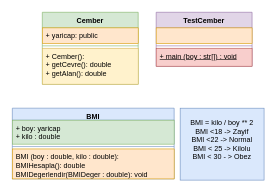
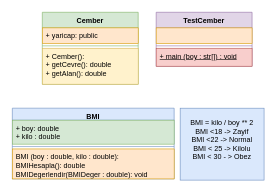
  <mxCell id="0" />
  <mxCell id="1" parent="0" />
  <mxCell id="2" value="Cember" style="swimlane;fontStyle=1;align=center;verticalAlign=top;childLayout=stackLayout;horizontal=1;startSize=26;horizontalStack=0;resizeParent=1;resizeParentMax=0;resizeLast=0;collapsible=1;marginBottom=0;whiteSpace=wrap;html=1;fillColor=#d5e8d4;strokeColor=#82b366;" vertex="1" parent="1"><mxGeometry x="70" y="20" width="160" height="120" as="geometry" /></mxCell>
  <mxCell id="3" value="+ yaricap: public" style="text;strokeColor=#d79b00;fillColor=#ffe6cc;align=left;verticalAlign=top;spacingLeft=4;spacingRight=4;overflow=hidden;rotatable=0;points=[[0,0.5],[1,0.5]];portConstraint=eastwest;whiteSpace=wrap;html=1;" vertex="1" parent="2"><mxGeometry y="26" width="160" height="26" as="geometry" /></mxCell>
  <mxCell id="4" value="" style="line;strokeWidth=1;fillColor=none;align=left;verticalAlign=middle;spacingTop=-1;spacingLeft=3;spacingRight=3;rotatable=0;labelPosition=right;points=[];portConstraint=eastwest;strokeColor=inherit;" vertex="1" parent="2"><mxGeometry y="52" width="160" height="8" as="geometry" /></mxCell>
  <mxCell id="5" value="+ Cember():&lt;div&gt;+ getCevre(): double&amp;nbsp;&lt;/div&gt;&lt;div&gt;+ getAlan(): double&lt;/div&gt;&lt;div&gt;&lt;br&gt;&lt;/div&gt;" style="text;strokeColor=#d6b656;fillColor=#fff2cc;align=left;verticalAlign=top;spacingLeft=4;spacingRight=4;overflow=hidden;rotatable=0;points=[[0,0.5],[1,0.5]];portConstraint=eastwest;whiteSpace=wrap;html=1;" vertex="1" parent="2"><mxGeometry y="60" width="160" height="60" as="geometry" /></mxCell>
  <mxCell id="6" value="TestCember" style="swimlane;fontStyle=1;align=center;verticalAlign=top;childLayout=stackLayout;horizontal=1;startSize=26;horizontalStack=0;resizeParent=1;resizeParentMax=0;resizeLast=0;collapsible=1;marginBottom=0;whiteSpace=wrap;html=1;fillColor=#e1d5e7;strokeColor=#9673a6;" vertex="1" parent="1"><mxGeometry x="260" y="20" width="160" height="90" as="geometry" /></mxCell>
  <mxCell id="7" value="" style="text;strokeColor=#d79b00;fillColor=#ffe6cc;align=left;verticalAlign=top;spacingLeft=4;spacingRight=4;overflow=hidden;rotatable=0;points=[[0,0.5],[1,0.5]];portConstraint=eastwest;whiteSpace=wrap;html=1;" vertex="1" parent="6"><mxGeometry y="26" width="160" height="26" as="geometry" /></mxCell>
  <mxCell id="8" value="" style="line;strokeWidth=1;fillColor=none;align=left;verticalAlign=middle;spacingTop=-1;spacingLeft=3;spacingRight=3;rotatable=0;labelPosition=right;points=[];portConstraint=eastwest;strokeColor=inherit;" vertex="1" parent="6"><mxGeometry y="52" width="160" height="8" as="geometry" /></mxCell>
  <mxCell id="9" value="&lt;div&gt;&lt;u&gt;+ main (boy : str[]) : void&lt;/u&gt;&lt;/div&gt;" style="text;strokeColor=#b85450;fillColor=#f8cecc;align=left;verticalAlign=top;spacingLeft=4;spacingRight=4;overflow=hidden;rotatable=0;points=[[0,0.5],[1,0.5]];portConstraint=eastwest;whiteSpace=wrap;html=1;" vertex="1" parent="6"><mxGeometry y="60" width="160" height="30" as="geometry" /></mxCell>
  <mxCell id="10" value="BMI" style="swimlane;fontStyle=1;align=center;verticalAlign=top;childLayout=stackLayout;horizontal=1;startSize=20;horizontalStack=0;resizeParent=1;resizeParentMax=0;resizeLast=0;collapsible=1;marginBottom=0;whiteSpace=wrap;html=1;fillColor=#dae8fc;strokeColor=#6c8ebf;" vertex="1" parent="1"><mxGeometry x="20" y="180" width="270" height="118" as="geometry" /></mxCell>
- <mxCell id="11" value="+ boy: yaricap&lt;div&gt;+ kilo : double&lt;/div&gt;" style="text;strokeColor=#82b366;fillColor=#d5e8d4;align=left;verticalAlign=top;spacingLeft=4;spacingRight=4;overflow=hidden;rotatable=0;points=[[0,0.5],[1,0.5]];portConstraint=eastwest;whiteSpace=wrap;html=1;" vertex="1" parent="10"><mxGeometry y="20" width="270" height="40" as="geometry" /></mxCell>
+ <mxCell id="11" value="+ boy: double&lt;div&gt;+ kilo : double&lt;/div&gt;" style="text;strokeColor=#82b366;fillColor=#d5e8d4;align=left;verticalAlign=top;spacingLeft=4;spacingRight=4;overflow=hidden;rotatable=0;points=[[0,0.5],[1,0.5]];portConstraint=eastwest;whiteSpace=wrap;html=1;" vertex="1" parent="10"><mxGeometry y="20" width="270" height="40" as="geometry" /></mxCell>
  <mxCell id="12" value="" style="line;strokeWidth=1;fillColor=none;align=left;verticalAlign=middle;spacingTop=-1;spacingLeft=3;spacingRight=3;rotatable=0;labelPosition=right;points=[];portConstraint=eastwest;strokeColor=inherit;" vertex="1" parent="10"><mxGeometry y="60" width="270" height="8" as="geometry" /></mxCell>
  <mxCell id="13" value="BMI (boy : double, kilo : double):&lt;div&gt;BMIHesapla(): double&lt;/div&gt;&lt;div&gt;BMIDegerlendir(BMIDeger : double): void&lt;/div&gt;" style="text;strokeColor=#d79b00;fillColor=#ffe6cc;align=left;verticalAlign=top;spacingLeft=4;spacingRight=4;overflow=hidden;rotatable=0;points=[[0,0.5],[1,0.5]];portConstraint=eastwest;whiteSpace=wrap;html=1;" vertex="1" parent="10"><mxGeometry y="68" width="270" height="50" as="geometry" /></mxCell>
  <mxCell id="14" value="BMI = kilo / boy ** 2&lt;div&gt;BMI &amp;lt;18 -&amp;gt; Zayif&lt;/div&gt;&lt;div&gt;BMI &amp;lt;22 -&amp;gt; Normal&lt;/div&gt;&lt;div&gt;BMI &amp;lt; 25 -&amp;gt; Kilolu&lt;/div&gt;&lt;div&gt;BMI &amp;lt; 30 - &amp;gt; Obez&lt;/div&gt;&lt;div&gt;&lt;span style=&quot;color: rgba(0, 0, 0, 0); font-family: monospace; font-size: 0px; text-align: start; text-wrap: nowrap;&quot;&gt;%3CmxGraphModel%3E%3Croot%3E%3CmxCell%20id%3D%220%22%2F%3E%3CmxCell%20id%3D%221%22%20parent%3D%220%22%2F%3E%3CmxCell%20id%3D%222%22%20value%3D%22%2B%20public%26lt%3Bdiv%26gt%3B-%20private%26lt%3B%2Fdiv%26gt%3B%26lt%3Bdiv%26gt%3B~%20ya%20da%20(bo%C5%9F)%20defalut%26lt%3B%2Fdiv%26gt%3B%22%20style%3D%22text%3Bhtml%3D1%3Balign%3Dcenter%3BverticalAlign%3Dmiddle%3BwhiteSpace%3Dwrap%3Brounded%3D0%3BfillColor%3D%23dae8fc%3BstrokeColor%3D%236c8ebf%3B%22%20vertex%3D%221%22%20parent%3D%221%22%3E%3CmxGeometry%20x%3D%2270%22%20y%3D%22100%22%20width%3D%22130%22%20height%3D%2266%22%20as%3D%22geometry%22%2F%3E%3C%2FmxCell%3E%3C%2Froot%3E%3C%2FmxGraphModel%3EB&lt;/span&gt;&lt;br&gt;&lt;/div&gt;" style="text;html=1;align=center;verticalAlign=middle;whiteSpace=wrap;rounded=0;fillColor=#dae8fc;strokeColor=#6c8ebf;" vertex="1" parent="1"><mxGeometry x="300" y="180" width="140" height="120" as="geometry" /></mxCell>
